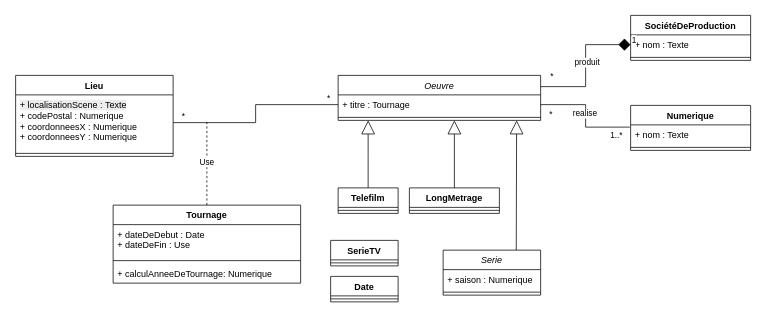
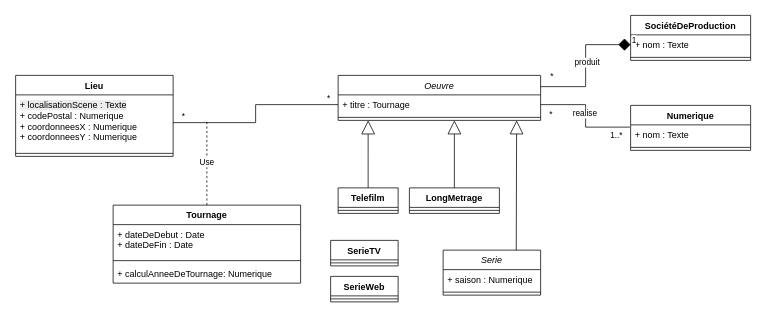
  <mxCell id="0" />
  <mxCell id="1" parent="0" />
  <mxCell id="2" value="Tournage" style="swimlane;fontStyle=1;align=center;verticalAlign=top;childLayout=stackLayout;horizontal=1;startSize=26;horizontalStack=0;resizeParent=1;resizeParentMax=0;resizeLast=0;collapsible=1;marginBottom=0;whiteSpace=wrap;html=1;" vertex="1" parent="1"><mxGeometry x="150" y="273" width="250" height="104" as="geometry" /></mxCell>
- <mxCell id="3" value="+ dateDeDebut : Date&lt;div&gt;+ dateDeFin : Use&lt;/div&gt;" style="text;strokeColor=none;fillColor=none;align=left;verticalAlign=top;spacingLeft=4;spacingRight=4;overflow=hidden;rotatable=0;points=[[0,0.5],[1,0.5]];portConstraint=eastwest;whiteSpace=wrap;html=1;" vertex="1" parent="2"><mxGeometry y="26" width="250" height="44" as="geometry" /></mxCell>
+ <mxCell id="3" value="+ dateDeDebut : Date&lt;div&gt;+ dateDeFin : Date&lt;/div&gt;" style="text;strokeColor=none;fillColor=none;align=left;verticalAlign=top;spacingLeft=4;spacingRight=4;overflow=hidden;rotatable=0;points=[[0,0.5],[1,0.5]];portConstraint=eastwest;whiteSpace=wrap;html=1;" vertex="1" parent="2"><mxGeometry y="26" width="250" height="44" as="geometry" /></mxCell>
  <mxCell id="4" value="" style="line;strokeWidth=1;fillColor=none;align=left;verticalAlign=middle;spacingTop=-1;spacingLeft=3;spacingRight=3;rotatable=0;labelPosition=right;points=[];portConstraint=eastwest;strokeColor=inherit;" vertex="1" parent="2"><mxGeometry y="70" width="250" height="8" as="geometry" /></mxCell>
  <mxCell id="5" value="+ calculAnneeDeTournage: Numerique" style="text;strokeColor=none;fillColor=none;align=left;verticalAlign=top;spacingLeft=4;spacingRight=4;overflow=hidden;rotatable=0;points=[[0,0.5],[1,0.5]];portConstraint=eastwest;whiteSpace=wrap;html=1;" vertex="1" parent="2"><mxGeometry y="78" width="250" height="26" as="geometry" /></mxCell>
  <mxCell id="6" value="&lt;i style=&quot;font-weight: normal;&quot;&gt;Oeuvre&lt;/i&gt;" style="swimlane;fontStyle=1;align=center;verticalAlign=top;childLayout=stackLayout;horizontal=1;startSize=26;horizontalStack=0;resizeParent=1;resizeParentMax=0;resizeLast=0;collapsible=1;marginBottom=0;whiteSpace=wrap;html=1;" vertex="1" parent="1"><mxGeometry x="450" y="100" width="270" height="60" as="geometry" /></mxCell>
  <mxCell id="7" value="+ titre : Tournage" style="text;strokeColor=none;fillColor=none;align=left;verticalAlign=top;spacingLeft=4;spacingRight=4;overflow=hidden;rotatable=0;points=[[0,0.5],[1,0.5]];portConstraint=eastwest;whiteSpace=wrap;html=1;" vertex="1" parent="6"><mxGeometry y="26" width="270" height="26" as="geometry" /></mxCell>
  <mxCell id="8" value="" style="line;strokeWidth=1;fillColor=none;align=left;verticalAlign=middle;spacingTop=-1;spacingLeft=3;spacingRight=3;rotatable=0;labelPosition=right;points=[];portConstraint=eastwest;strokeColor=inherit;" vertex="1" parent="6"><mxGeometry y="52" width="270" height="8" as="geometry" /></mxCell>
  <mxCell id="9" value="Numerique" style="swimlane;fontStyle=1;align=center;verticalAlign=top;childLayout=stackLayout;horizontal=1;startSize=26;horizontalStack=0;resizeParent=1;resizeParentMax=0;resizeLast=0;collapsible=1;marginBottom=0;whiteSpace=wrap;html=1;" vertex="1" parent="1"><mxGeometry x="840" y="140" width="160" height="60" as="geometry" /></mxCell>
  <mxCell id="10" value="+ nom : Texte" style="text;strokeColor=none;fillColor=none;align=left;verticalAlign=top;spacingLeft=4;spacingRight=4;overflow=hidden;rotatable=0;points=[[0,0.5],[1,0.5]];portConstraint=eastwest;whiteSpace=wrap;html=1;" vertex="1" parent="9"><mxGeometry y="26" width="160" height="26" as="geometry" /></mxCell>
  <mxCell id="11" value="" style="line;strokeWidth=1;fillColor=none;align=left;verticalAlign=middle;spacingTop=-1;spacingLeft=3;spacingRight=3;rotatable=0;labelPosition=right;points=[];portConstraint=eastwest;strokeColor=inherit;" vertex="1" parent="9"><mxGeometry y="52" width="160" height="8" as="geometry" /></mxCell>
  <mxCell id="12" value="&lt;span style=&quot;font-weight: normal;&quot;&gt;&lt;i&gt;Serie&lt;/i&gt;&lt;/span&gt;" style="swimlane;fontStyle=1;align=center;verticalAlign=top;childLayout=stackLayout;horizontal=1;startSize=26;horizontalStack=0;resizeParent=1;resizeParentMax=0;resizeLast=0;collapsible=1;marginBottom=0;whiteSpace=wrap;html=1;" vertex="1" parent="1"><mxGeometry x="590" y="333" width="130" height="60" as="geometry" /></mxCell>
  <mxCell id="13" value="+ saison : Numerique" style="text;strokeColor=none;fillColor=none;align=left;verticalAlign=top;spacingLeft=4;spacingRight=4;overflow=hidden;rotatable=0;points=[[0,0.5],[1,0.5]];portConstraint=eastwest;whiteSpace=wrap;html=1;" vertex="1" parent="12"><mxGeometry y="26" width="130" height="26" as="geometry" /></mxCell>
  <mxCell id="14" value="" style="line;strokeWidth=1;fillColor=none;align=left;verticalAlign=middle;spacingTop=-1;spacingLeft=3;spacingRight=3;rotatable=0;labelPosition=right;points=[];portConstraint=eastwest;strokeColor=inherit;" vertex="1" parent="12"><mxGeometry y="52" width="130" height="8" as="geometry" /></mxCell>
  <mxCell id="15" value="SociétéDeProduction" style="swimlane;fontStyle=1;align=center;verticalAlign=top;childLayout=stackLayout;horizontal=1;startSize=26;horizontalStack=0;resizeParent=1;resizeParentMax=0;resizeLast=0;collapsible=1;marginBottom=0;whiteSpace=wrap;html=1;" vertex="1" parent="1"><mxGeometry x="840" y="20" width="160" height="60" as="geometry" /></mxCell>
  <mxCell id="16" value="+ nom : Texte" style="text;strokeColor=none;fillColor=none;align=left;verticalAlign=top;spacingLeft=4;spacingRight=4;overflow=hidden;rotatable=0;points=[[0,0.5],[1,0.5]];portConstraint=eastwest;whiteSpace=wrap;html=1;" vertex="1" parent="15"><mxGeometry y="26" width="160" height="26" as="geometry" /></mxCell>
  <mxCell id="17" value="" style="line;strokeWidth=1;fillColor=none;align=left;verticalAlign=middle;spacingTop=-1;spacingLeft=3;spacingRight=3;rotatable=0;labelPosition=right;points=[];portConstraint=eastwest;strokeColor=inherit;" vertex="1" parent="15"><mxGeometry y="52" width="160" height="8" as="geometry" /></mxCell>
  <mxCell id="18" value="SerieTV" style="swimlane;fontStyle=1;align=center;verticalAlign=top;childLayout=stackLayout;horizontal=1;startSize=26;horizontalStack=0;resizeParent=1;resizeParentMax=0;resizeLast=0;collapsible=1;marginBottom=0;whiteSpace=wrap;html=1;" vertex="1" parent="1"><mxGeometry x="440" y="320" width="90" height="34" as="geometry" /></mxCell>
  <mxCell id="19" value="" style="line;strokeWidth=1;fillColor=none;align=left;verticalAlign=middle;spacingTop=-1;spacingLeft=3;spacingRight=3;rotatable=0;labelPosition=right;points=[];portConstraint=eastwest;strokeColor=inherit;" vertex="1" parent="18"><mxGeometry y="26" width="90" height="8" as="geometry" /></mxCell>
  <mxCell id="20" value="Telefilm" style="swimlane;fontStyle=1;align=center;verticalAlign=top;childLayout=stackLayout;horizontal=1;startSize=26;horizontalStack=0;resizeParent=1;resizeParentMax=0;resizeLast=0;collapsible=1;marginBottom=0;whiteSpace=wrap;html=1;" vertex="1" parent="1"><mxGeometry x="450" y="250" width="80" height="34" as="geometry" /></mxCell>
  <mxCell id="21" value="" style="line;strokeWidth=1;fillColor=none;align=left;verticalAlign=middle;spacingTop=-1;spacingLeft=3;spacingRight=3;rotatable=0;labelPosition=right;points=[];portConstraint=eastwest;strokeColor=inherit;" vertex="1" parent="20"><mxGeometry y="26" width="80" height="8" as="geometry" /></mxCell>
- <mxCell id="22" value="Date" style="swimlane;fontStyle=1;align=center;verticalAlign=top;childLayout=stackLayout;horizontal=1;startSize=26;horizontalStack=0;resizeParent=1;resizeParentMax=0;resizeLast=0;collapsible=1;marginBottom=0;whiteSpace=wrap;html=1;" vertex="1" parent="1"><mxGeometry x="440" y="368" width="90" height="34" as="geometry" /></mxCell>
+ <mxCell id="22" value="SerieWeb" style="swimlane;fontStyle=1;align=center;verticalAlign=top;childLayout=stackLayout;horizontal=1;startSize=26;horizontalStack=0;resizeParent=1;resizeParentMax=0;resizeLast=0;collapsible=1;marginBottom=0;whiteSpace=wrap;html=1;" vertex="1" parent="1"><mxGeometry x="440" y="368" width="90" height="34" as="geometry" /></mxCell>
  <mxCell id="23" value="" style="line;strokeWidth=1;fillColor=none;align=left;verticalAlign=middle;spacingTop=-1;spacingLeft=3;spacingRight=3;rotatable=0;labelPosition=right;points=[];portConstraint=eastwest;strokeColor=inherit;" vertex="1" parent="22"><mxGeometry y="26" width="90" height="8" as="geometry" /></mxCell>
  <mxCell id="24" value="LongMetrage" style="swimlane;fontStyle=1;align=center;verticalAlign=top;childLayout=stackLayout;horizontal=1;startSize=26;horizontalStack=0;resizeParent=1;resizeParentMax=0;resizeLast=0;collapsible=1;marginBottom=0;whiteSpace=wrap;html=1;" vertex="1" parent="1"><mxGeometry x="545" y="250" width="120" height="34" as="geometry" /></mxCell>
  <mxCell id="25" value="" style="line;strokeWidth=1;fillColor=none;align=left;verticalAlign=middle;spacingTop=-1;spacingLeft=3;spacingRight=3;rotatable=0;labelPosition=right;points=[];portConstraint=eastwest;strokeColor=inherit;" vertex="1" parent="24"><mxGeometry y="26" width="120" height="8" as="geometry" /></mxCell>
  <mxCell id="26" value="Lieu" style="swimlane;fontStyle=1;align=center;verticalAlign=top;childLayout=stackLayout;horizontal=1;startSize=26;horizontalStack=0;resizeParent=1;resizeParentMax=0;resizeLast=0;collapsible=1;marginBottom=0;whiteSpace=wrap;html=1;" vertex="1" parent="1"><mxGeometry x="20" y="100" width="210" height="108" as="geometry" /></mxCell>
  <mxCell id="27" value="&lt;span style=&quot;color: rgb(0, 0, 0); font-family: Helvetica; font-size: 12px; font-style: normal; font-variant-ligatures: normal; font-variant-caps: normal; font-weight: 400; letter-spacing: normal; orphans: 2; text-align: left; text-indent: 0px; text-transform: none; widows: 2; word-spacing: 0px; -webkit-text-stroke-width: 0px; white-space: normal; background-color: rgb(236, 236, 236); text-decoration-thickness: initial; text-decoration-style: initial; text-decoration-color: initial; float: none; display: inline !important;&quot;&gt;+ localisationScene : Texte&lt;/span&gt;&lt;br&gt;+ codePostal : Numerique&lt;div&gt;+ coordonneesX :&amp;nbsp;&lt;span style=&quot;background-color: transparent; color: light-dark(rgb(0, 0, 0), rgb(255, 255, 255));&quot;&gt;Numerique&lt;/span&gt;&lt;/div&gt;&lt;div&gt;+ coordonneesY :&amp;nbsp;&lt;span style=&quot;background-color: transparent; color: light-dark(rgb(0, 0, 0), rgb(255, 255, 255));&quot;&gt;Numerique&lt;/span&gt;&lt;/div&gt;" style="text;strokeColor=none;fillColor=none;align=left;verticalAlign=top;spacingLeft=4;spacingRight=4;overflow=hidden;rotatable=0;points=[[0,0.5],[1,0.5]];portConstraint=eastwest;whiteSpace=wrap;html=1;" vertex="1" parent="26"><mxGeometry y="26" width="210" height="74" as="geometry" /></mxCell>
  <mxCell id="28" value="" style="line;strokeWidth=1;fillColor=none;align=left;verticalAlign=middle;spacingTop=-1;spacingLeft=3;spacingRight=3;rotatable=0;labelPosition=right;points=[];portConstraint=eastwest;strokeColor=inherit;" vertex="1" parent="26"><mxGeometry y="100" width="210" height="8" as="geometry" /></mxCell>
  <mxCell id="29" value="" style="endArrow=block;endSize=16;endFill=0;html=1;rounded=0;exitX=0.5;exitY=0;exitDx=0;exitDy=0;edgeStyle=orthogonalEdgeStyle;" edge="1" parent="1" source="20"><mxGeometry width="160" relative="1" as="geometry"><mxPoint x="290" y="380" as="sourcePoint" /><mxPoint x="490" y="160" as="targetPoint" /></mxGeometry></mxCell>
  <mxCell id="30" value="" style="endArrow=block;endSize=16;endFill=0;html=1;rounded=0;exitX=0.5;exitY=0;exitDx=0;exitDy=0;" edge="1" parent="1" source="24"><mxGeometry width="160" relative="1" as="geometry"><mxPoint x="290" y="380" as="sourcePoint" /><mxPoint x="605" y="160" as="targetPoint" /></mxGeometry></mxCell>
  <mxCell id="31" value="" style="endArrow=block;endSize=16;endFill=0;html=1;rounded=0;exitX=0.75;exitY=0;exitDx=0;exitDy=0;" edge="1" parent="1" source="12"><mxGeometry width="160" relative="1" as="geometry"><mxPoint x="290" y="380" as="sourcePoint" /><mxPoint x="688" y="160" as="targetPoint" /></mxGeometry></mxCell>
  <mxCell id="32" value="1" style="endArrow=none;html=1;endSize=12;startArrow=diamond;startSize=14;startFill=1;edgeStyle=orthogonalEdgeStyle;align=left;verticalAlign=bottom;rounded=0;exitX=0;exitY=0.5;exitDx=0;exitDy=0;entryX=1;entryY=0.25;entryDx=0;entryDy=0;" edge="1" parent="1" source="16" target="6"><mxGeometry x="-1" y="3" relative="1" as="geometry"><mxPoint x="290" y="380" as="sourcePoint" /><mxPoint x="450" y="380" as="targetPoint" /></mxGeometry></mxCell>
  <mxCell id="33" value="produit" style="edgeLabel;html=1;align=center;verticalAlign=middle;resizable=0;points=[];" vertex="1" connectable="0" parent="32"><mxGeometry x="-0.057" y="1" relative="1" as="geometry"><mxPoint as="offset" /></mxGeometry></mxCell>
  <mxCell id="34" value="*" style="edgeLabel;html=1;align=center;verticalAlign=middle;resizable=0;points=[];" vertex="1" connectable="0" parent="32"><mxGeometry x="0.841" y="-2" relative="1" as="geometry"><mxPoint y="-13" as="offset" /></mxGeometry></mxCell>
  <mxCell id="35" value="" style="endArrow=none;html=1;edgeStyle=orthogonalEdgeStyle;rounded=0;entryX=0;entryY=0.5;entryDx=0;entryDy=0;exitX=1;exitY=0.5;exitDx=0;exitDy=0;" edge="1" parent="1" source="27" target="7"><mxGeometry relative="1" as="geometry"><mxPoint x="250" y="169.5" as="sourcePoint" /><mxPoint x="410" y="169.5" as="targetPoint" /></mxGeometry></mxCell>
  <mxCell id="36" value="*" style="edgeLabel;resizable=0;html=1;align=left;verticalAlign=bottom;" connectable="0" vertex="1" parent="35"><mxGeometry x="-1" relative="1" as="geometry"><mxPoint x="10" as="offset" /></mxGeometry></mxCell>
  <mxCell id="37" value="*" style="edgeLabel;resizable=0;html=1;align=right;verticalAlign=bottom;" connectable="0" vertex="1" parent="35"><mxGeometry x="1" relative="1" as="geometry"><mxPoint x="-10" as="offset" /></mxGeometry></mxCell>
  <mxCell id="38" value="Use" style="endArrow=none;endSize=12;dashed=1;html=1;rounded=0;exitX=0.5;exitY=0;exitDx=0;exitDy=0;startFill=0;" edge="1" parent="1" source="2"><mxGeometry width="160" relative="1" as="geometry"><mxPoint x="290" y="380" as="sourcePoint" /><mxPoint x="275" y="160" as="targetPoint" /></mxGeometry></mxCell>
  <mxCell id="39" value="" style="endArrow=none;endFill=1;html=1;edgeStyle=orthogonalEdgeStyle;align=left;verticalAlign=top;rounded=0;exitX=1;exitY=0.5;exitDx=0;exitDy=0;entryX=-0.006;entryY=0.115;entryDx=0;entryDy=0;entryPerimeter=0;startFill=0;" edge="1" parent="1" source="7" target="10"><mxGeometry x="-1" relative="1" as="geometry"><mxPoint x="760" y="300" as="sourcePoint" /><mxPoint x="920" y="300" as="targetPoint" /></mxGeometry></mxCell>
  <mxCell id="40" value="*" style="edgeLabel;resizable=0;html=1;align=left;verticalAlign=bottom;" connectable="0" vertex="1" parent="39"><mxGeometry x="-1" relative="1" as="geometry"><mxPoint x="10" y="21" as="offset" /></mxGeometry></mxCell>
  <mxCell id="41" value="1..*" style="edgeLabel;html=1;align=center;verticalAlign=middle;resizable=0;points=[];" vertex="1" connectable="0" parent="39"><mxGeometry x="0.704" y="-1" relative="1" as="geometry"><mxPoint x="3" y="10" as="offset" /></mxGeometry></mxCell>
  <mxCell id="42" value="realise" style="edgeLabel;html=1;align=center;verticalAlign=middle;resizable=0;points=[];" vertex="1" connectable="0" parent="39"><mxGeometry x="-0.121" y="-2" relative="1" as="geometry"><mxPoint y="5" as="offset" /></mxGeometry></mxCell>
